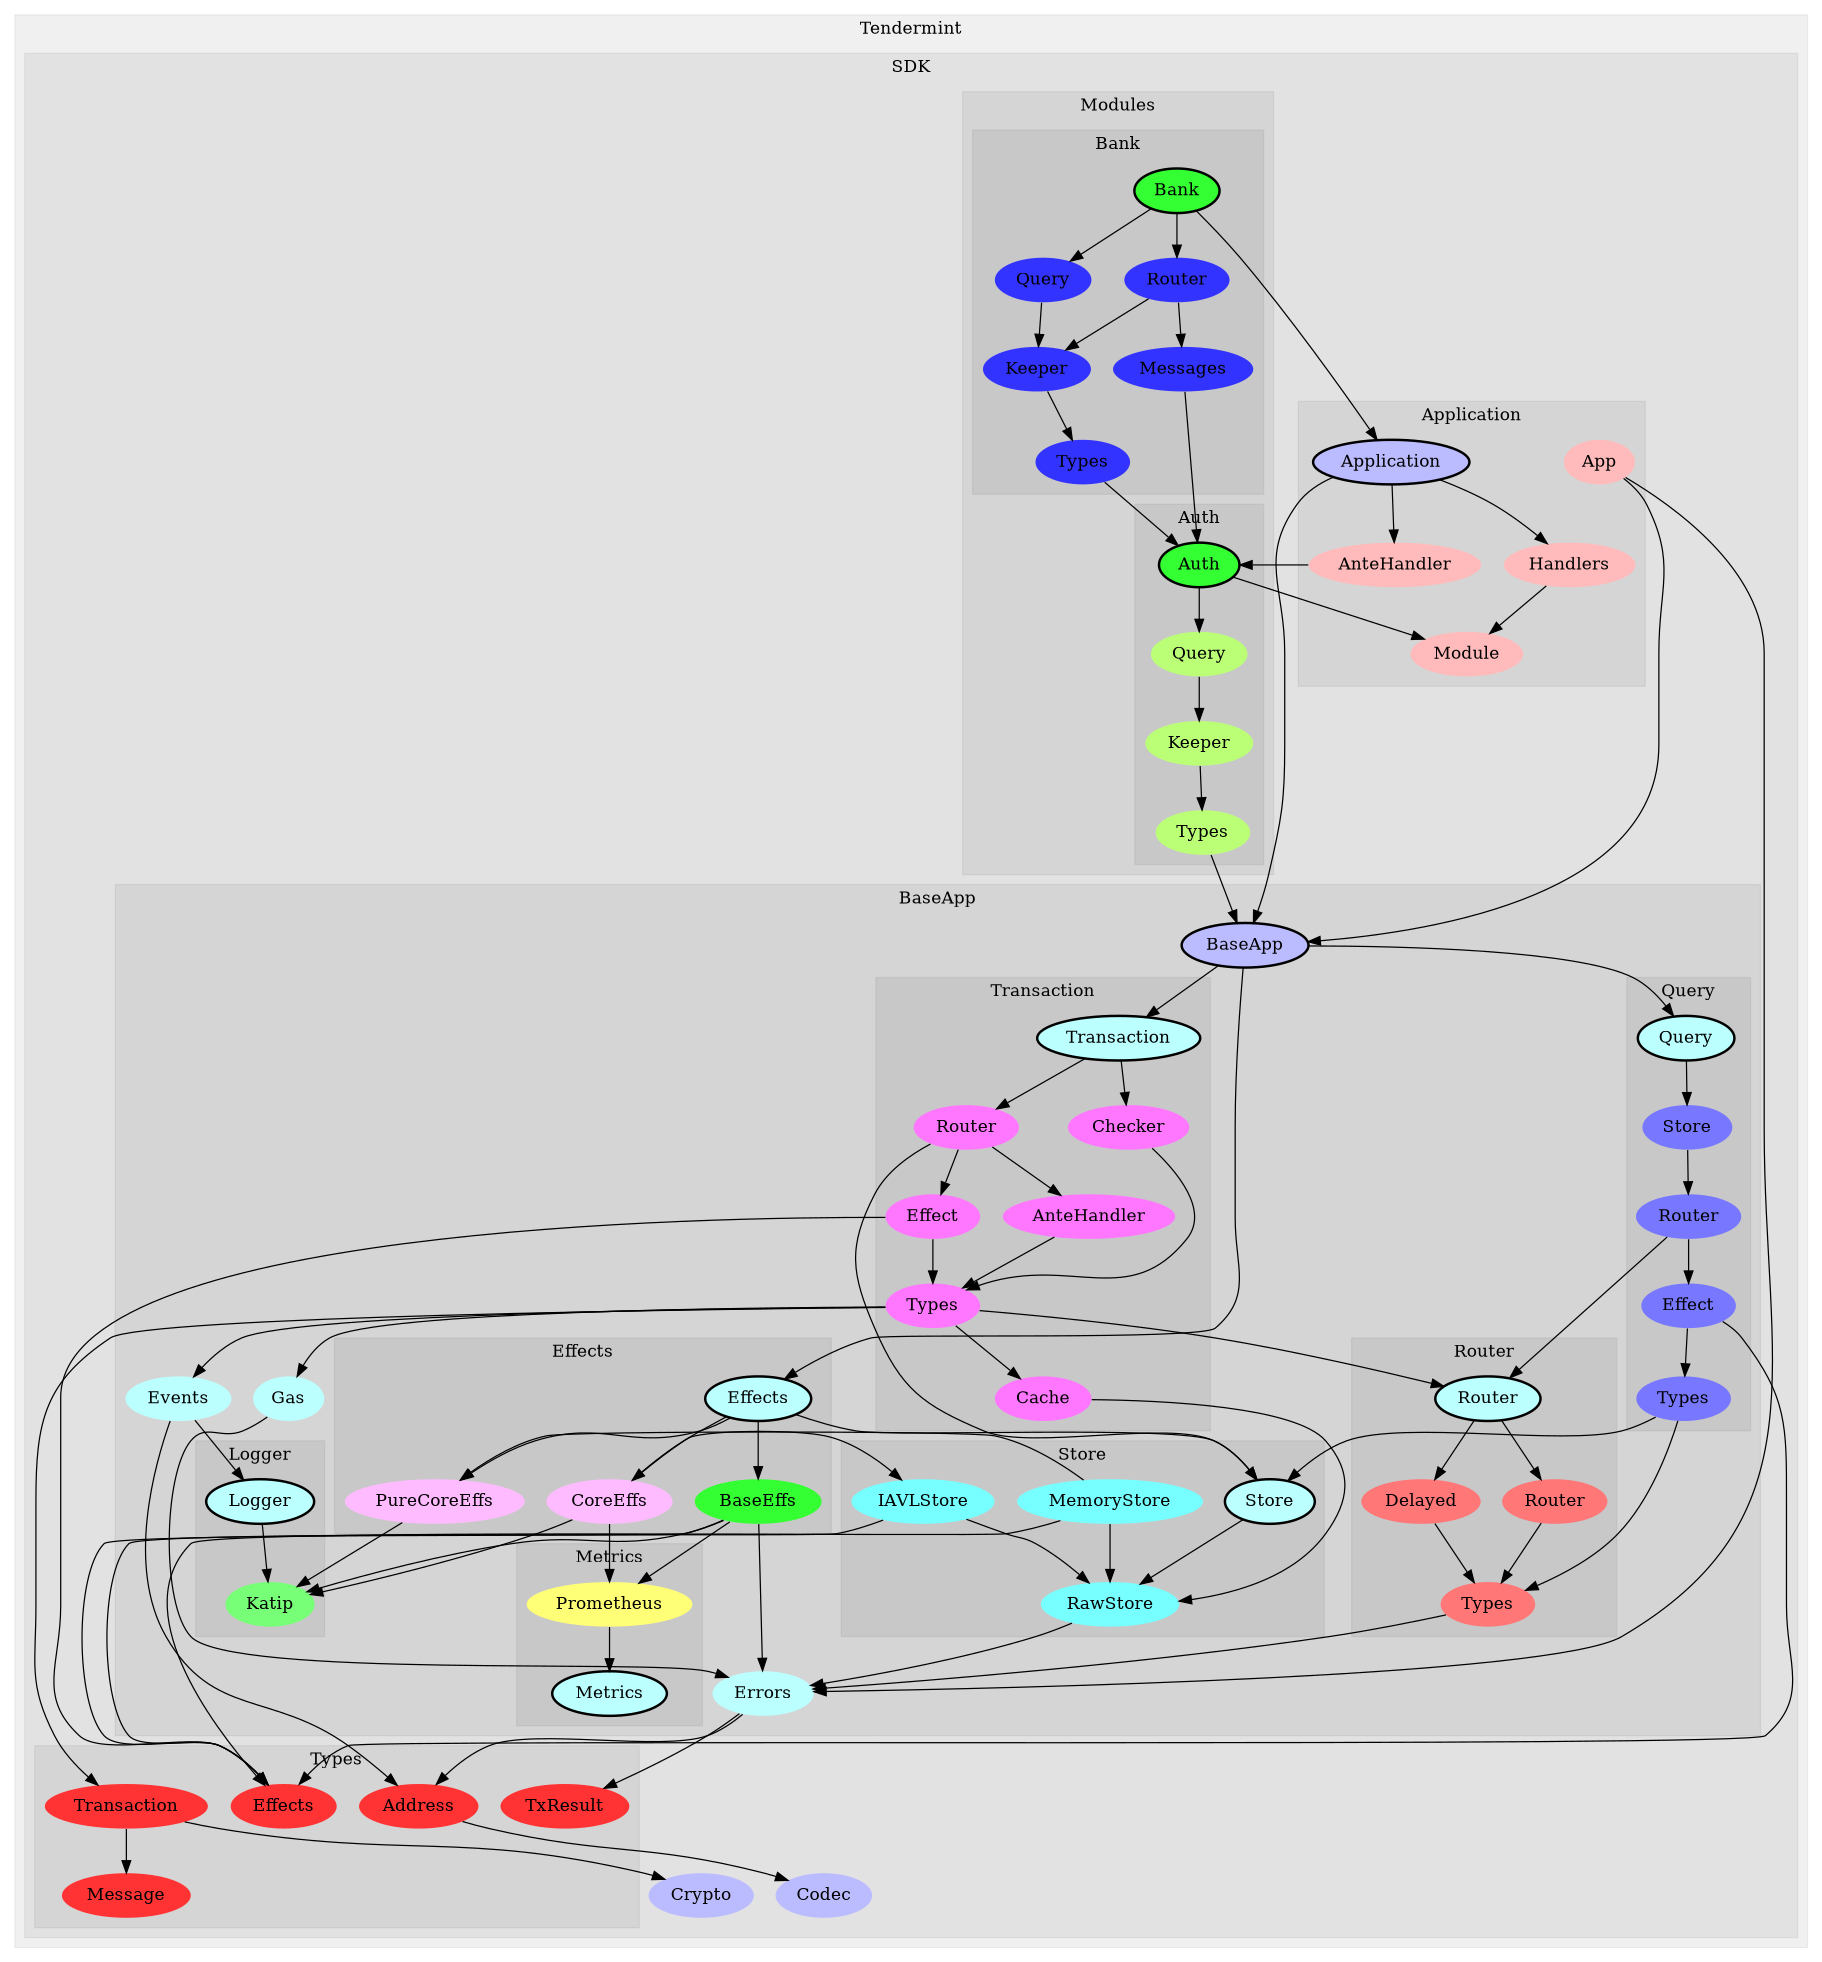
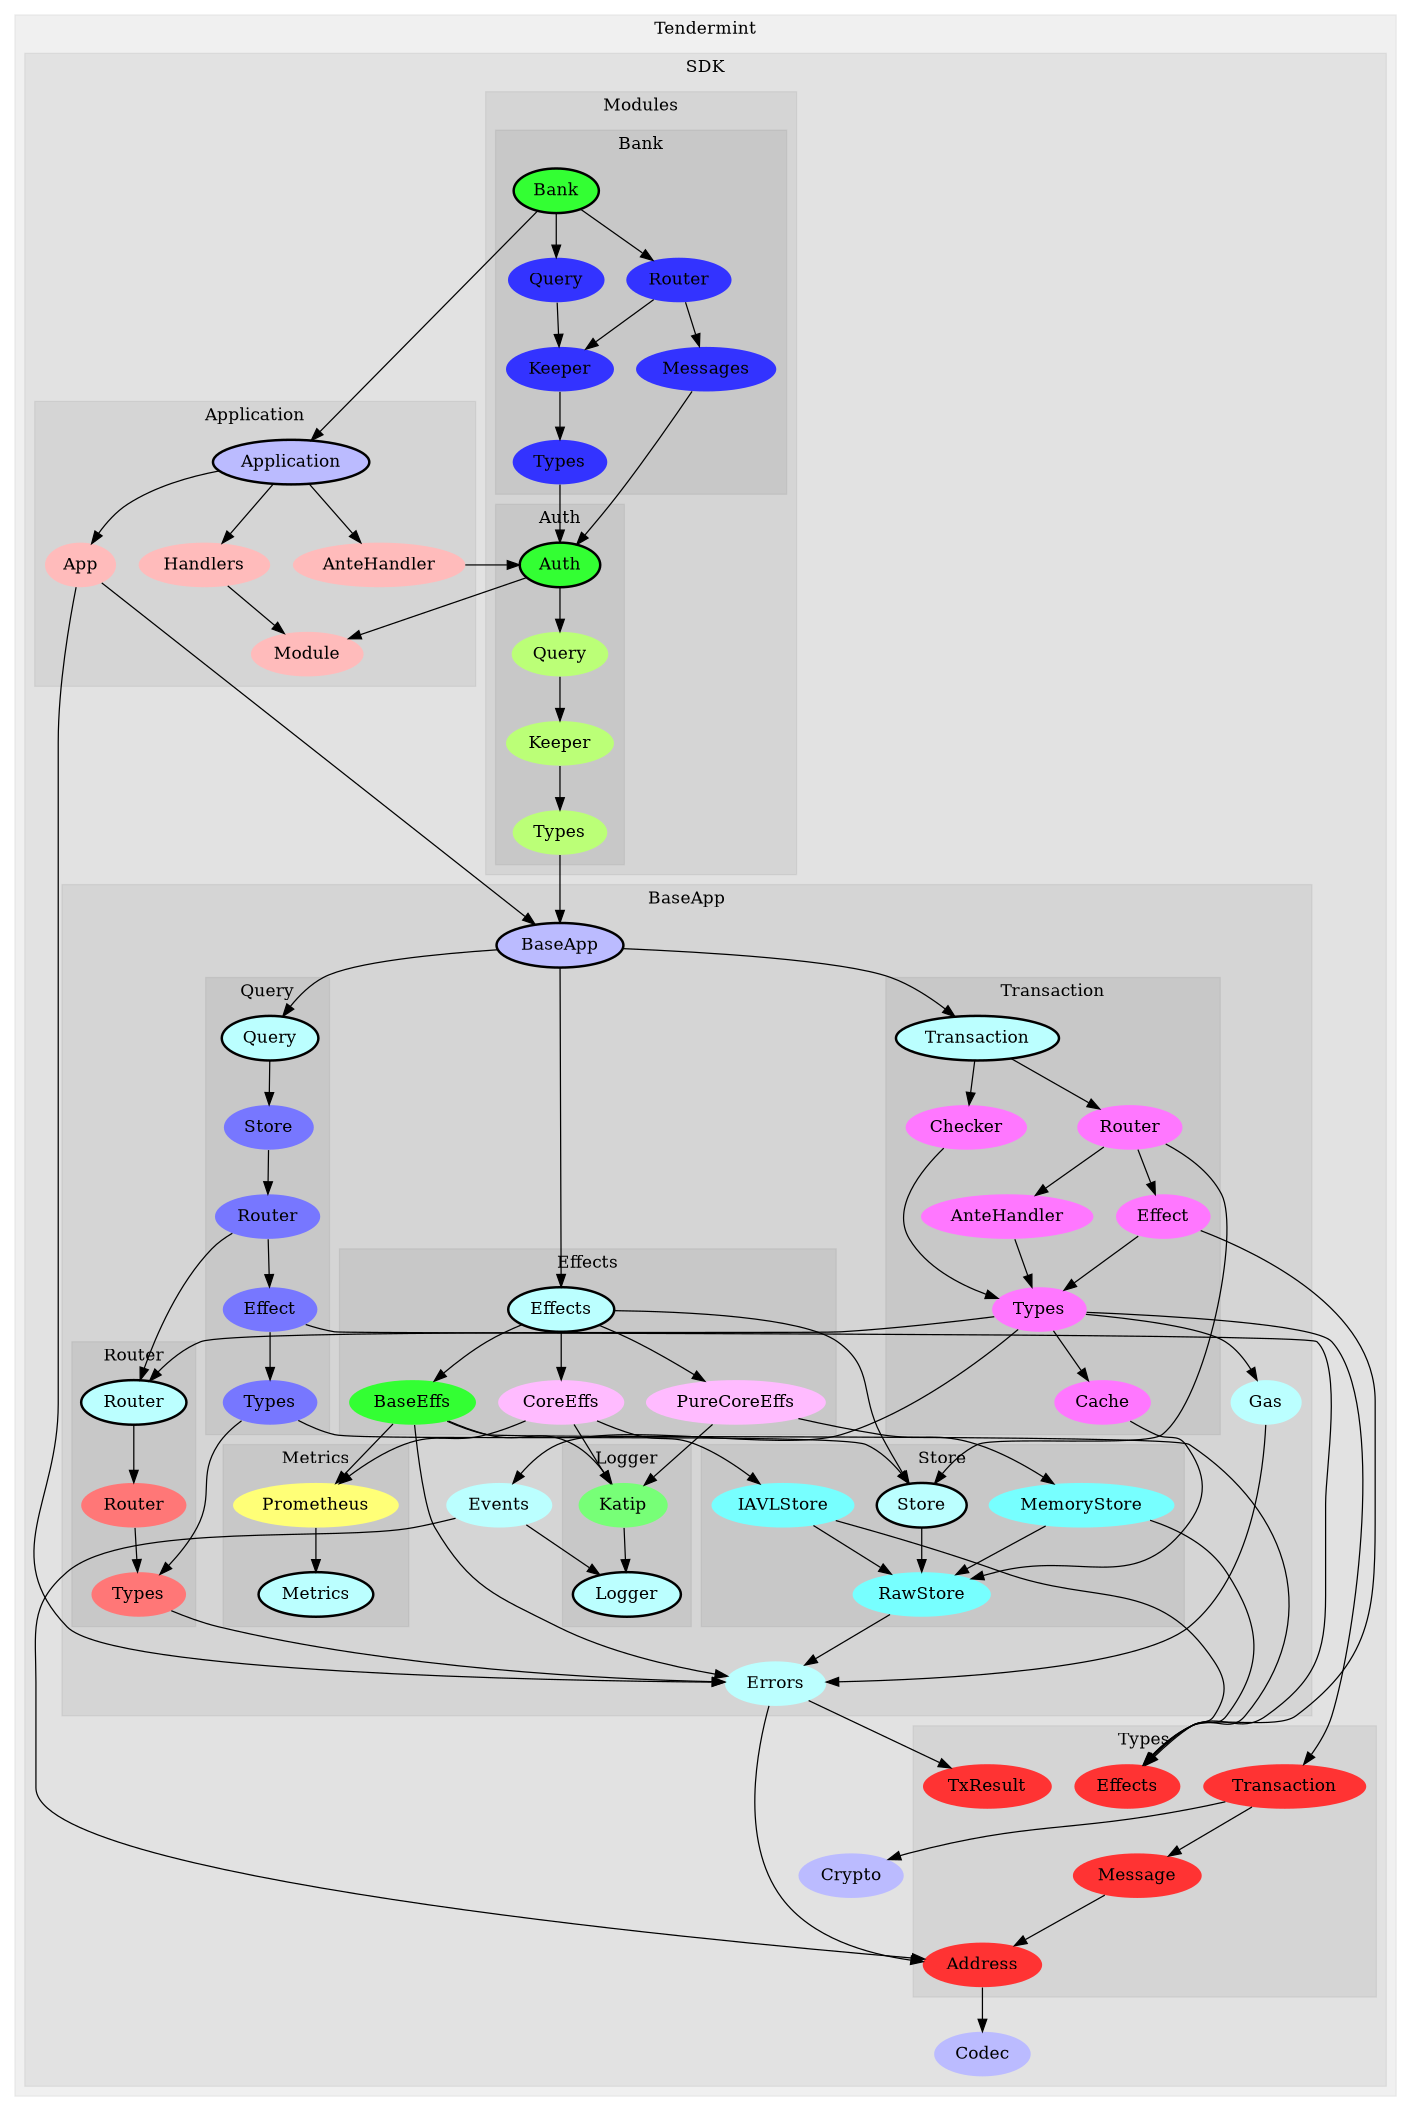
  digraph {
    node [fillcolor="#bbffff" style=filled penwidth=0]
    n1 [fillcolor="#bbbbff" label=Application style="filled,bold" penwidth=""]
    n2 [fillcolor="#ffbbbb" label=App]
    n3 [fillcolor="#ffbbbb" label=Module]
    n4 [fillcolor="#ffbbbb" label=AnteHandler]
    n5 [fillcolor="#ffbbbb" label=Handlers]
    n6 [label=Effects style="filled,bold" penwidth=""]
    n7 [fillcolor="#33ff33" label=BaseEffs]
    n8 [fillcolor="#ffbbff" label=PureCoreEffs]
    n9 [fillcolor="#ffbbff" label=CoreEffs]
    n10 [label=Logger style="filled,bold" penwidth=""]
    n11 [fillcolor="#77ff77" label=Katip]
    n12 [label=Metrics style="filled,bold" penwidth=""]
    n13 [fillcolor="#ffff77" label=Prometheus]
    n14 [label=Query style="filled,bold" penwidth=""]
    n15 [fillcolor="#7777ff" label=Effect]
    n16 [fillcolor="#7777ff" label=Router]
    n17 [fillcolor="#7777ff" label=Store]
    n18 [fillcolor="#7777ff" label=Types]
    n19 [label=Router style="filled,bold" penwidth=""]
-   n20 [fillcolor="#ff7777" label=Delayed]
    n21 [fillcolor="#ff7777" label=Router]
    n22 [fillcolor="#ff7777" label=Types]
    n23 [label=Store style="filled,bold" penwidth=""]
    n24 [fillcolor="#77ffff" label=IAVLStore]
    n25 [fillcolor="#77ffff" label=RawStore]
    n26 [fillcolor="#77ffff" label=MemoryStore]
    n27 [label=Transaction style="filled,bold" penwidth=""]
    n28 [fillcolor="#ff77ff" label=Checker]
    n29 [fillcolor="#ff77ff" label=Effect]
    n30 [fillcolor="#ff77ff" label=Router]
    n31 [fillcolor="#ff77ff" label=AnteHandler]
    n32 [fillcolor="#ff77ff" label=Types]
    n33 [fillcolor="#ff77ff" label=Cache]
    n34 [fillcolor="#bbbbff" label=BaseApp style="filled,bold" penwidth=""]
    n35 [label=Errors]
    n36 [label=Gas]
    n37 [label=Events]
    n38 [fillcolor="#33ff33" label=Auth style="filled,bold" penwidth=""]
    n39 [fillcolor="#bbff77" label=Query]
    n40 [fillcolor="#bbff77" label=Types]
    n41 [fillcolor="#bbff77" label=Keeper]
    n42 [fillcolor="#33ff33" label=Bank style="filled,bold" penwidth=""]
    n43 [fillcolor="#3333ff" label=Messages]
    n44 [fillcolor="#3333ff" label=Router]
    n45 [fillcolor="#3333ff" label=Query]
    n46 [fillcolor="#3333ff" label=Types]
    n47 [fillcolor="#3333ff" label=Keeper]
    n48 [fillcolor="#ff3333" label=TxResult]
    n49 [fillcolor="#ff3333" label=Effects]
    n50 [fillcolor="#ff3333" label=Address]
    n51 [fillcolor="#ff3333" label=Message]
    n52 [fillcolor="#ff3333" label=Transaction]
    n53 [fillcolor="#bbbbff" label=Crypto]
    n54 [fillcolor="#bbbbff" label=Codec]
    subgraph cluster_1 {
      color="#0000000F"
      label=Tendermint
      style=filled
      subgraph cluster_2 {
        color="#0000000F"
        label=SDK
        style=filled
        n53
        n54
        subgraph cluster_3 {
          color="#0000000F"
          label=Application
          style=filled
          n1
          n2
          n3
          n4
          n5
        }
        subgraph cluster_4 {
          color="#0000000F"
          label=BaseApp
          style=filled
          n34
          n35
          n36
          n37
          subgraph cluster_5 {
            color="#0000000F"
            label=Effects
            style=filled
            n6
            n7
            n8
            n9
          }
          subgraph cluster_6 {
            color="#0000000F"
            label=Logger
            style=filled
            n10
            n11
          }
          subgraph cluster_7 {
            color="#0000000F"
            label=Metrics
            style=filled
            n12
            n13
          }
          subgraph cluster_8 {
            color="#0000000F"
            label=Query
            style=filled
            n14
            n15
            n16
            n17
            n18
          }
          subgraph cluster_9 {
            color="#0000000F"
            label=Router
            style=filled
            n19
-           n20
            n21
            n22
          }
          subgraph cluster_10 {
            color="#0000000F"
            label=Store
            style=filled
            n23
            n24
            n25
            n26
          }
          subgraph cluster_11 {
            color="#0000000F"
            label=Transaction
            style=filled
            n27
            n28
            n29
            n30
            n31
            n32
            n33
          }
        }
        subgraph cluster_12 {
          color="#0000000F"
          label=Modules
          style=filled
          subgraph cluster_13 {
            color="#0000000F"
            label=Auth
            style=filled
            n38
            n39
            n40
            n41
          }
          subgraph cluster_14 {
            color="#0000000F"
            label=Bank
            style=filled
            n42
            n43
            n44
            n45
            n46
            n47
          }
        }
        subgraph cluster_15 {
          color="#0000000F"
          label=Types
          style=filled
          n48
          n49
          n50
          n51
          n52
        }
      }
    }
-   n1 -> n34
+   n1 -> n2
    n1 -> n4
    n1 -> n5
    n2 -> n34
    n2 -> n35
    n4 -> n38
    n5 -> n3
    n6 -> n7
    n6 -> n8
    n6 -> n9
    n6 -> n23
    n7 -> n11
    n7 -> n13
    n7 -> n35
    n7 -> n49
    n8 -> n11
-   n26 -> n8
+   n8 -> n26
    n9 -> n11
    n9 -> n13
    n9 -> n24
-   n10 -> n11
+   n11 -> n10
    n13 -> n12
    n14 -> n17
    n15 -> n18
    n15 -> n49
    n16 -> n15
    n16 -> n19
    n17 -> n16
    n18 -> n22
    n18 -> n23
-   n19 -> n20
    n19 -> n21
-   n20 -> n22
    n21 -> n22
    n22 -> n35
    n23 -> n25
    n24 -> n25
    n24 -> n49
    n25 -> n35
    n26 -> n25
    n26 -> n49
    n27 -> n28
    n27 -> n30
    n28 -> n32
    n29 -> n32
    n29 -> n49
    n30 -> n23
    n30 -> n29
    n30 -> n31
    n31 -> n32
    n32 -> n19
    n32 -> n33
    n32 -> n36
    n32 -> n37
    n32 -> n52
    n33 -> n25
    n34 -> n6
    n34 -> n14
    n34 -> n27
    n35 -> n48
    n35 -> n50
    n36 -> n35
    n37 -> n10
    n37 -> n50
    n38 -> n3
    n38 -> n39
    n39 -> n41
    n40 -> n34
    n41 -> n40
    n42 -> n1
    n42 -> n44
    n42 -> n45
    n43 -> n38
    n44 -> n43
    n44 -> n47
    n45 -> n47
    n46 -> n38
    n47 -> n46
    n50 -> n54
+   n51 -> n50
    n52 -> n51
    n52 -> n53
  }
